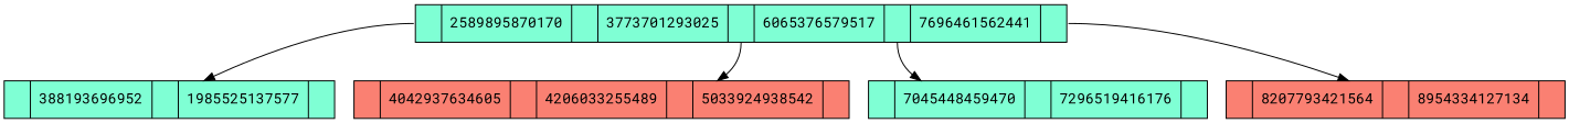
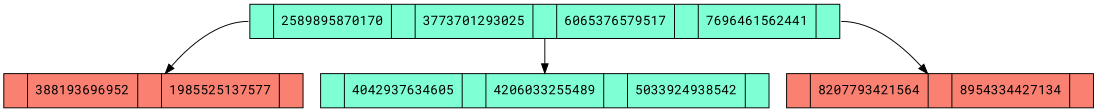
  digraph {
    fontname="Roboto Mono"
    rankr=TB
    node [color=black fillcolor=aquamarine fontname="Roboto Mono" shape=record style=filled]
    edge [fontname="Roboto Mono"]
    n1 [label="<p0>|{2589895870170}|<p1> |{3773701293025}|<p2> |{6065376579517}|<p3> |{7696461562441}|<p4> "]
-   n2 [label="<p0>|{388193696952}|<p1> |{1985525137577}|<p2> "]
-   n3 [fillcolor=salmon label="<p0>|{4042937634605}|<p1> |{4206033255489}|<p2> |{5033924938542}|<p3> "]
-   n4 [label="<p0>|{7045448459470}|<p1> |{7296519416176}|<p2> "]
-   n5 [fillcolor=salmon label="<p0>|{8207793421564}|<p1> |{8954334127134}|<p2> "]
+   n2 [fillcolor=salmon label="<p0>|{388193696952}|<p1> |{1985525137577}|<p2> "]
+   n3 [label="<p0>|{4042937634605}|<p1> |{4206033255489}|<p2> |{5033924938542}|<p3> "]
+   n5 [fillcolor=salmon label="<p0>|{8207793421564}|<p1> |{8954334427134}|<p2> "]
    n1 -> n2 [tailport=p0]
    n1 -> n3 [tailport=p2]
-   n1 -> n4 [tailport=p3]
    n1 -> n5 [tailport=p4]
  }
